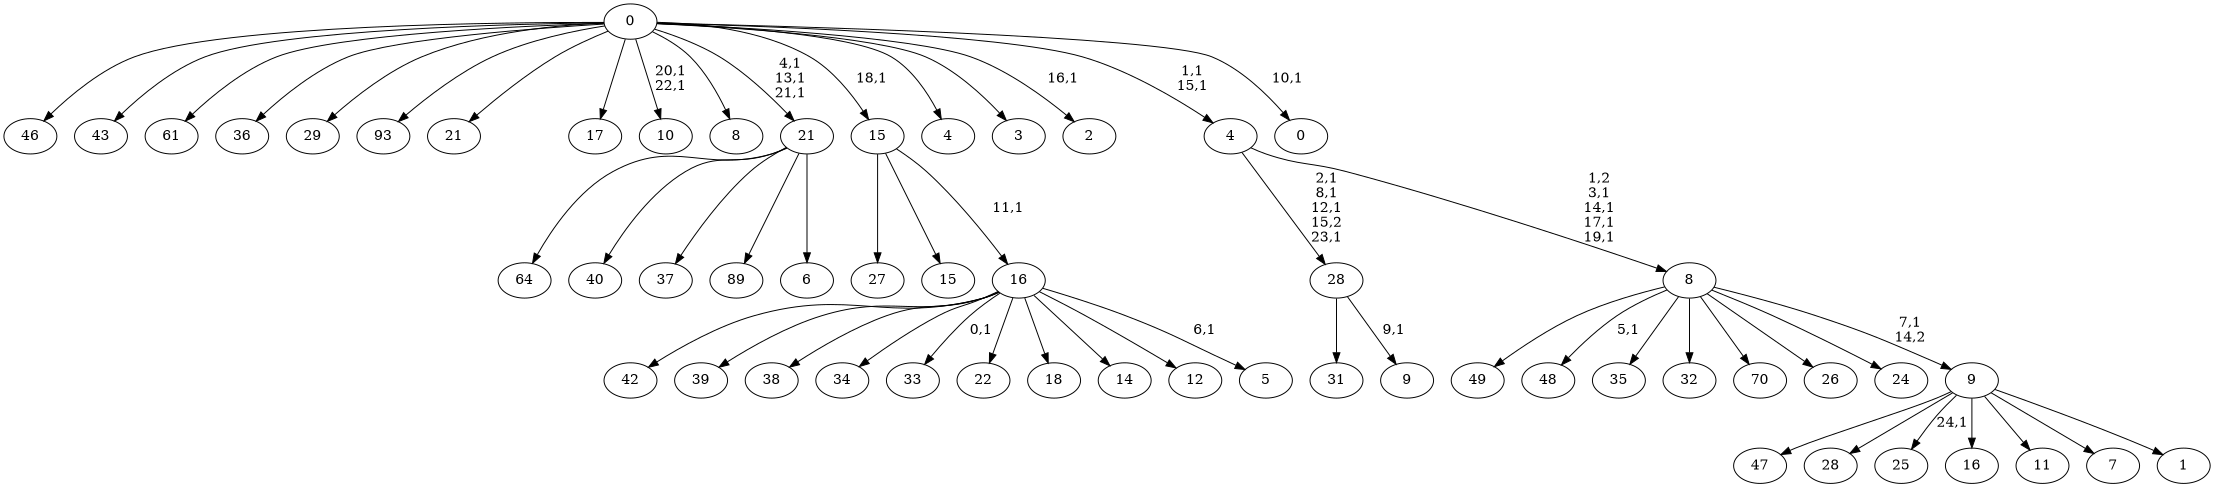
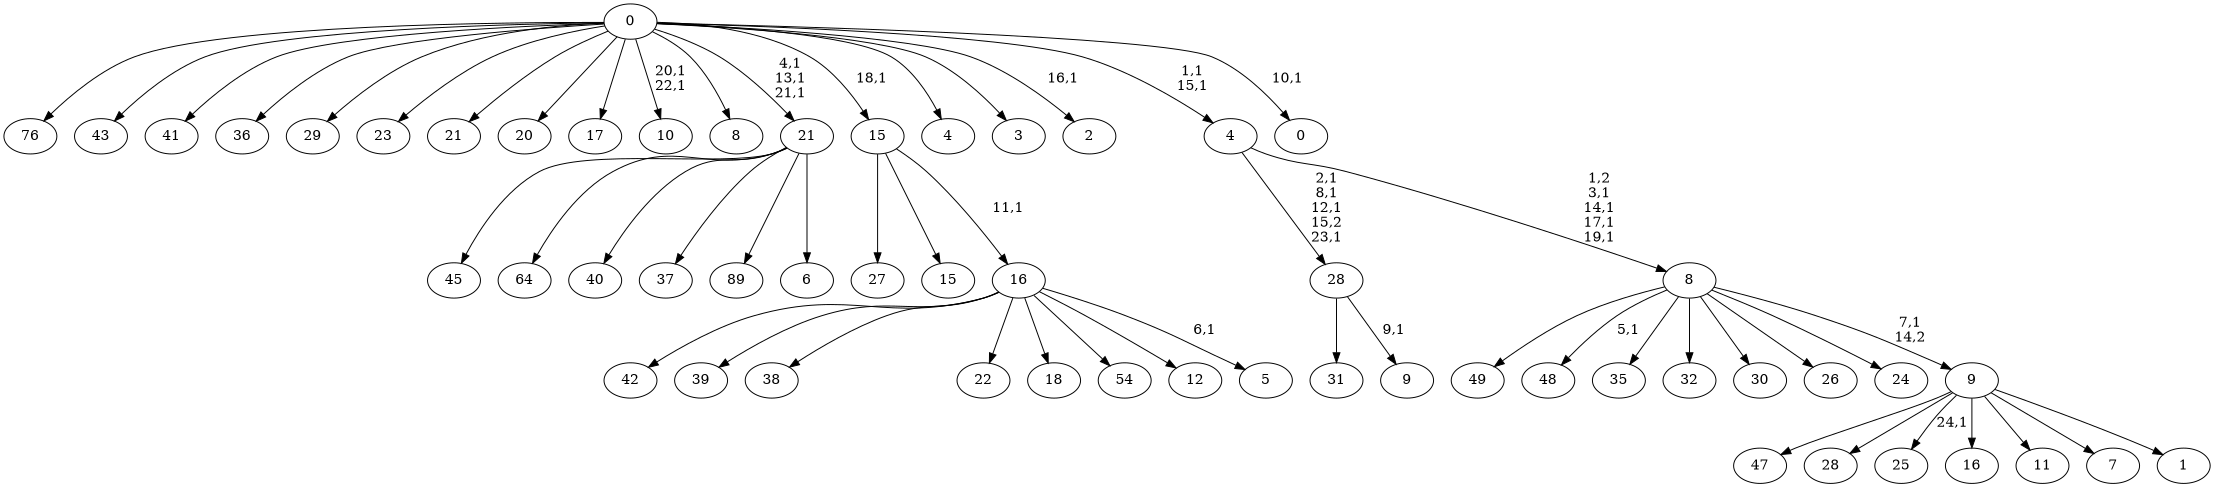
  digraph {
    n1 [label=49]
    n2 [label=48]
    n3 [label=47]
-   n4 [label=46]
+   n4 [label=76]
+   n5 [label=45]
    n6 [label=64]
    n7 [label=43]
    n8 [label=42]
-   n9 [label=61]
+   n9 [label=41]
    n10 [label=40]
    n11 [label=39]
    n12 [label=38]
    n13 [label=37]
    n14 [label=36]
    n15 [label=35]
-   n16 [label=34]
-   n17 [label=33]
    n18 [label=32]
    n19 [label=31]
-   n20 [label=70]
+   n20 [label=30]
    n21 [label=29]
    n22 [label=28]
    n23 [label=27]
    n24 [label=26]
    n25 [label=25]
    n26 [label=24]
-   n27 [label=93]
+   n27 [label=23]
    n28 [label=22]
    n29 [label=21]
+   n30 [label=20]
    n31 [label=89]
    n32 [label=18]
    n33 [label=17]
    n34 [label=16]
    n35 [label=15]
-   n36 [label=14]
+   n36 [label=54]
    n37 [label=12]
    n38 [label=11]
    n39 [label=10]
    n40 [label=9]
    28
    n42 [label=8]
    n43 [label=7]
    n44 [label=6]
    21
    n46 [label=5]
    16
    15
    n49 [label=4]
    n50 [label=3]
    n51 [label=2]
    n52 [label=1]
    9
    8
    4
    n56 [label=0]
    0
    28 -> n19
    28 -> n40 [label="9,1"]
+   21 -> n5
    21 -> n6
    21 -> n10
    21 -> n13
    21 -> n31
    21 -> n44
    16 -> n8
    16 -> n11
    16 -> n12
-   16 -> n16
-   16 -> n17 [label="0,1"]
    16 -> n28
    16 -> n32
    16 -> n36
    16 -> n37
    16 -> n46 [label="6,1"]
    15 -> n23
    15 -> n35
    15 -> 16 [label="11,1"]
    9 -> n3
    9 -> n22
    9 -> n25 [label="24,1"]
    9 -> n34
    9 -> n38
    9 -> n43
    9 -> n52
    8 -> n1
    8 -> n2 [label="5,1"]
    8 -> n15
    8 -> n18
    8 -> n20
    8 -> n24
    8 -> n26
    8 -> 9 [label="7,1\n14,2"]
    4 -> 28 [label="2,1\n8,1\n12,1\n15,2\n23,1"]
    4 -> 8 [label="1,2\n3,1\n14,1\n17,1\n19,1"]
    0 -> n4
    0 -> n7
    0 -> n9
    0 -> n14
    0 -> n21
    0 -> n27
    0 -> n29
+   0 -> n30
    0 -> n33
    0 -> n39 [label="20,1\n22,1"]
    0 -> n42
    0 -> 21 [label="4,1\n13,1\n21,1"]
    0 -> 15 [label="18,1"]
    0 -> n49
    0 -> n50
    0 -> n51 [label="16,1"]
    0 -> 4 [label="1,1\n15,1"]
    0 -> n56 [label="10,1"]
  }
